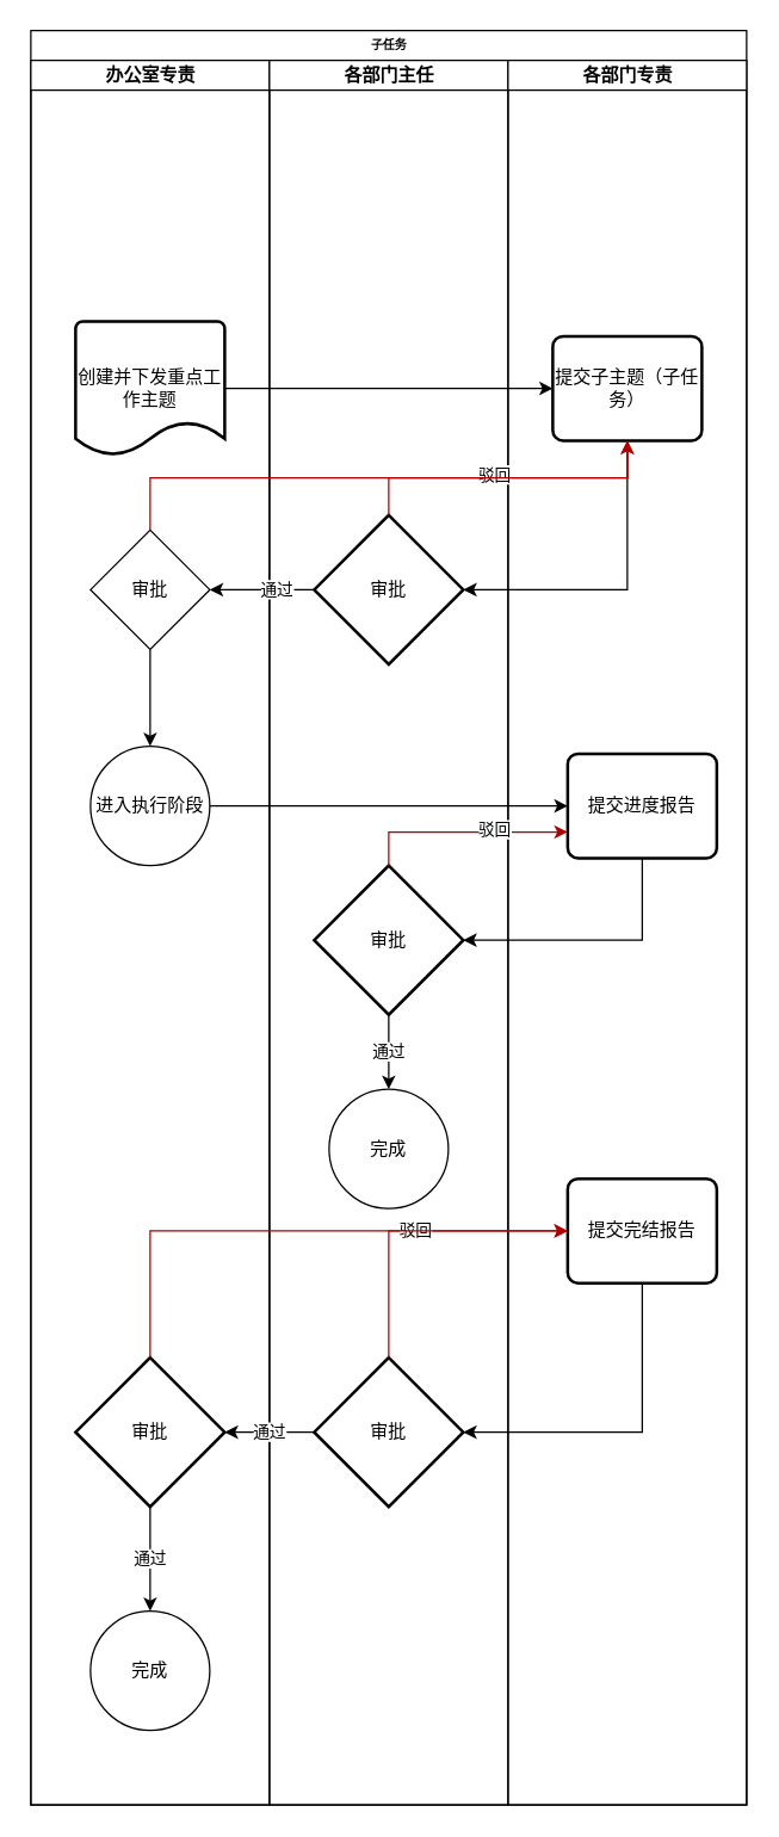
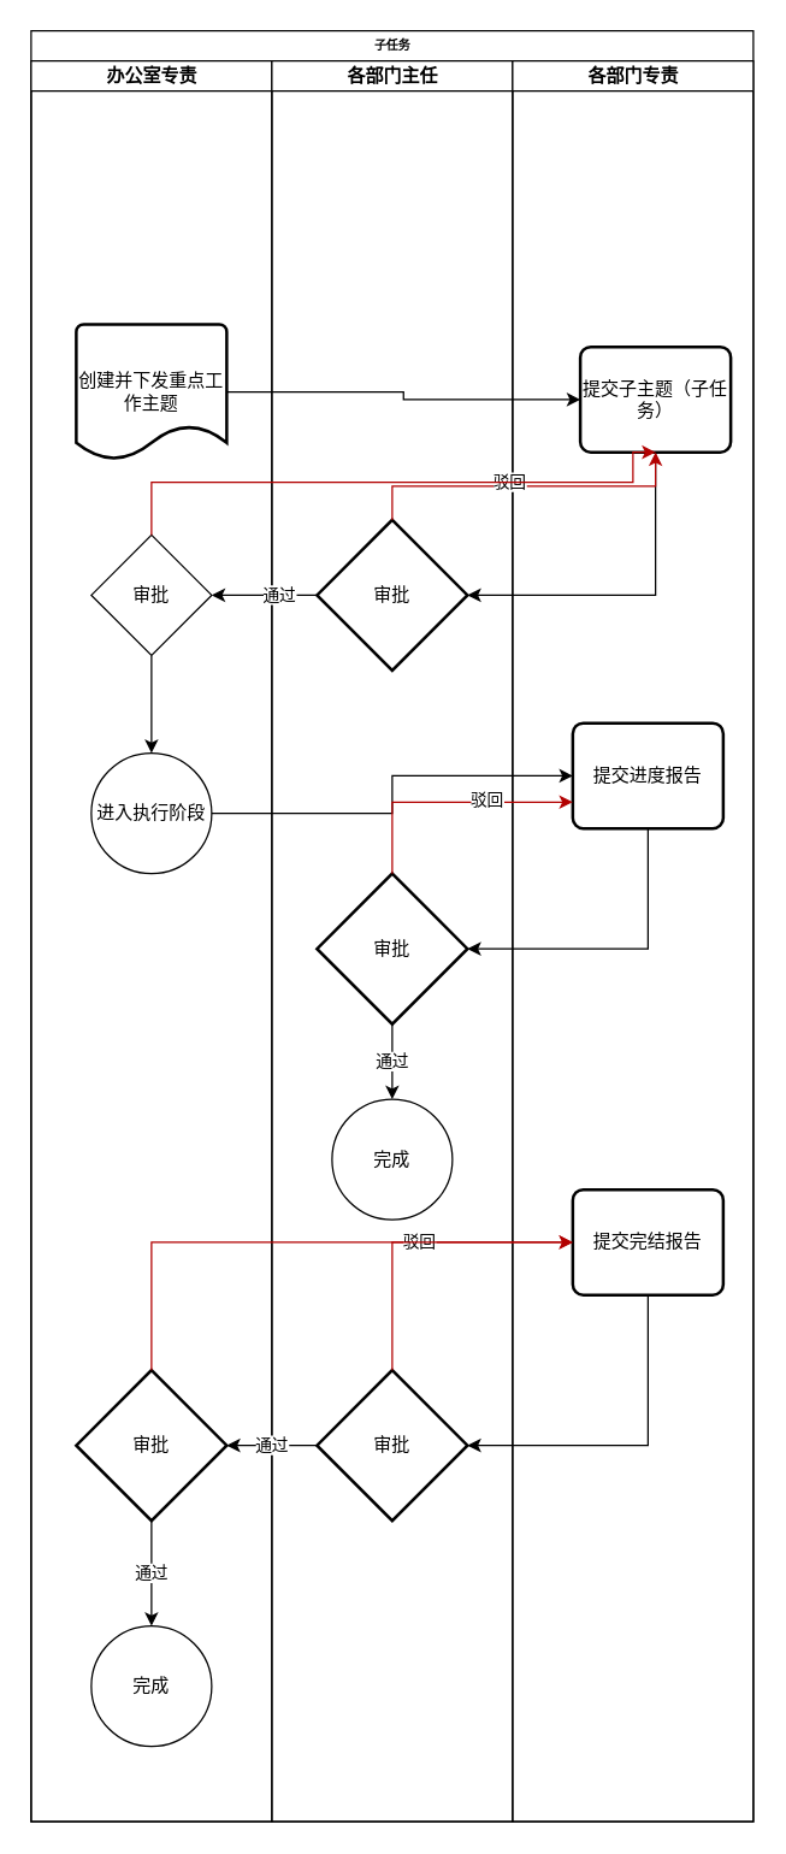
  <mxCell id="0" />
  <mxCell id="1" parent="0" />
  <mxCell id="2" value="子任务" style="swimlane;html=1;childLayout=stackLayout;startSize=20;rounded=0;shadow=0;labelBackgroundColor=none;strokeWidth=1;fontFamily=Verdana;fontSize=8;align=center;" vertex="1" parent="1"><mxGeometry x="20" y="20" width="480" height="1190" as="geometry" /></mxCell>
  <mxCell id="3" value="办公室专责" style="swimlane;html=1;startSize=20;" vertex="1" parent="2"><mxGeometry y="20" width="160" height="1170" as="geometry" /></mxCell>
  <mxCell id="4" value="创建并下发重点工作主题" style="strokeWidth=2;html=1;shape=mxgraph.flowchart.document2;whiteSpace=wrap;size=0.25;fontStyle=0" vertex="1" parent="3"><mxGeometry x="30" y="175" width="100" height="90" as="geometry" /></mxCell>
  <mxCell id="5" value="" style="edgeStyle=orthogonalEdgeStyle;rounded=0;orthogonalLoop=1;jettySize=auto;html=1;" edge="1" parent="3" source="6" target="7"><mxGeometry relative="1" as="geometry" /></mxCell>
  <mxCell id="6" value="审批" style="rhombus;whiteSpace=wrap;html=1;" vertex="1" parent="3"><mxGeometry x="40" y="315" width="80" height="80" as="geometry" /></mxCell>
  <mxCell id="7" value="进入执行阶段" style="ellipse;whiteSpace=wrap;html=1;" vertex="1" parent="3"><mxGeometry x="40" y="460" width="80" height="80" as="geometry" /></mxCell>
  <mxCell id="8" value="通过" style="edgeStyle=orthogonalEdgeStyle;rounded=0;orthogonalLoop=1;jettySize=auto;html=1;exitX=0.5;exitY=1;exitDx=0;exitDy=0;exitPerimeter=0;entryX=0.5;entryY=0;entryDx=0;entryDy=0;" edge="1" parent="3" source="9" target="10"><mxGeometry relative="1" as="geometry" /></mxCell>
  <mxCell id="9" value="审批" style="strokeWidth=2;html=1;shape=mxgraph.flowchart.decision;whiteSpace=wrap;" vertex="1" parent="3"><mxGeometry x="30" y="870" width="100" height="100" as="geometry" /></mxCell>
  <mxCell id="10" value="完成" style="ellipse;whiteSpace=wrap;html=1;aspect=fixed;" vertex="1" parent="3"><mxGeometry x="40" y="1040" width="80" height="80" as="geometry" /></mxCell>
  <mxCell id="11" value="各部门主任" style="swimlane;html=1;startSize=20;" vertex="1" parent="2"><mxGeometry x="160" y="20" width="160" height="1170" as="geometry" /></mxCell>
  <mxCell id="12" value="审批" style="strokeWidth=2;html=1;shape=mxgraph.flowchart.decision;whiteSpace=wrap;" vertex="1" parent="11"><mxGeometry x="30" y="305" width="100" height="100" as="geometry" /></mxCell>
  <mxCell id="13" value="通过" style="edgeStyle=orthogonalEdgeStyle;rounded=0;orthogonalLoop=1;jettySize=auto;html=1;exitX=0.5;exitY=1;exitDx=0;exitDy=0;exitPerimeter=0;entryX=0.5;entryY=0;entryDx=0;entryDy=0;" edge="1" parent="11" source="14" target="15"><mxGeometry relative="1" as="geometry" /></mxCell>
  <mxCell id="14" value="审批" style="strokeWidth=2;html=1;shape=mxgraph.flowchart.decision;whiteSpace=wrap;" vertex="1" parent="11"><mxGeometry x="30" y="540" width="100" height="100" as="geometry" /></mxCell>
  <mxCell id="15" value="完成" style="ellipse;whiteSpace=wrap;html=1;aspect=fixed;" vertex="1" parent="11"><mxGeometry x="40" y="690" width="80" height="80" as="geometry" /></mxCell>
  <mxCell id="16" value="审批" style="strokeWidth=2;html=1;shape=mxgraph.flowchart.decision;whiteSpace=wrap;" vertex="1" parent="11"><mxGeometry x="30" y="870" width="100" height="100" as="geometry" /></mxCell>
  <mxCell id="17" value="各部门专责" style="swimlane;html=1;startSize=20;" vertex="1" parent="2"><mxGeometry x="320" y="20" width="160" height="1170" as="geometry" /></mxCell>
- <mxCell id="18" value="提交子主题（子任务）" style="rounded=1;whiteSpace=wrap;html=1;absoluteArcSize=1;arcSize=14;strokeWidth=2;" vertex="1" parent="17"><mxGeometry x="30" y="185" width="100" height="70" as="geometry" /></mxCell>
- <mxCell id="19" value="提交进度报告" style="rounded=1;whiteSpace=wrap;html=1;absoluteArcSize=1;arcSize=14;strokeWidth=2;" vertex="1" parent="17"><mxGeometry x="40" y="465" width="100" height="70" as="geometry" /></mxCell>
+ <mxCell id="18" value="提交子主题（子任务）" style="rounded=1;whiteSpace=wrap;html=1;absoluteArcSize=1;arcSize=14;strokeWidth=2;" vertex="1" parent="17"><mxGeometry x="45" y="190" width="100" height="70" as="geometry" /></mxCell>
+ <mxCell id="19" value="提交进度报告" style="rounded=1;whiteSpace=wrap;html=1;absoluteArcSize=1;arcSize=14;strokeWidth=2;" vertex="1" parent="17"><mxGeometry x="40" y="440" width="100" height="70" as="geometry" /></mxCell>
  <mxCell id="20" value="提交完结报告" style="rounded=1;whiteSpace=wrap;html=1;absoluteArcSize=1;arcSize=14;strokeWidth=2;" vertex="1" parent="17"><mxGeometry x="40" y="750" width="100" height="70" as="geometry" /></mxCell>
  <mxCell id="21" style="edgeStyle=orthogonalEdgeStyle;rounded=0;orthogonalLoop=1;jettySize=auto;html=1;exitX=1;exitY=0.5;exitDx=0;exitDy=0;exitPerimeter=0;entryX=0;entryY=0.5;entryDx=0;entryDy=0;" edge="1" parent="2" source="4" target="18"><mxGeometry relative="1" as="geometry"><mxPoint x="190" y="240" as="targetPoint" /></mxGeometry></mxCell>
  <mxCell id="22" style="edgeStyle=orthogonalEdgeStyle;rounded=0;orthogonalLoop=1;jettySize=auto;html=1;exitX=0.5;exitY=1;exitDx=0;exitDy=0;entryX=1;entryY=0.5;entryDx=0;entryDy=0;entryPerimeter=0;" edge="1" parent="2" source="18" target="12"><mxGeometry relative="1" as="geometry" /></mxCell>
  <mxCell id="23" style="edgeStyle=orthogonalEdgeStyle;rounded=0;orthogonalLoop=1;jettySize=auto;html=1;exitX=0.5;exitY=0;exitDx=0;exitDy=0;exitPerimeter=0;entryX=0.5;entryY=1;entryDx=0;entryDy=0;fontColor=#FF3333;fillColor=#e51400;strokeColor=#B20000;" edge="1" parent="2" source="12" target="18"><mxGeometry relative="1" as="geometry" /></mxCell>
  <mxCell id="24" value="驳回" style="edgeLabel;html=1;align=center;verticalAlign=middle;resizable=0;points=[];" vertex="1" connectable="0" parent="23"><mxGeometry x="-0.095" y="3" relative="1" as="geometry"><mxPoint as="offset" /></mxGeometry></mxCell>
  <mxCell id="25" value="" style="edgeStyle=orthogonalEdgeStyle;rounded=0;orthogonalLoop=1;jettySize=auto;html=1;entryX=1;entryY=0.5;entryDx=0;entryDy=0;" edge="1" parent="2" source="12"><mxGeometry relative="1" as="geometry"><mxPoint x="120" y="375" as="targetPoint" /></mxGeometry></mxCell>
  <mxCell id="26" value="通过" style="edgeLabel;html=1;align=center;verticalAlign=middle;resizable=0;points=[];" vertex="1" connectable="0" parent="25"><mxGeometry x="-0.267" y="-1" relative="1" as="geometry"><mxPoint as="offset" /></mxGeometry></mxCell>
  <mxCell id="27" style="edgeStyle=orthogonalEdgeStyle;rounded=0;orthogonalLoop=1;jettySize=auto;html=1;exitX=1;exitY=0.5;exitDx=0;exitDy=0;entryX=0;entryY=0.5;entryDx=0;entryDy=0;" edge="1" parent="2" source="7" target="19"><mxGeometry relative="1" as="geometry"><mxPoint x="280" y="530" as="targetPoint" /></mxGeometry></mxCell>
  <mxCell id="28" style="edgeStyle=orthogonalEdgeStyle;rounded=0;orthogonalLoop=1;jettySize=auto;html=1;exitX=0.5;exitY=1;exitDx=0;exitDy=0;entryX=1;entryY=0.5;entryDx=0;entryDy=0;entryPerimeter=0;" edge="1" parent="2" source="19" target="14"><mxGeometry relative="1" as="geometry" /></mxCell>
  <mxCell id="29" style="edgeStyle=orthogonalEdgeStyle;rounded=0;orthogonalLoop=1;jettySize=auto;html=1;exitX=0.5;exitY=1;exitDx=0;exitDy=0;entryX=1;entryY=0.5;entryDx=0;entryDy=0;entryPerimeter=0;" edge="1" parent="2" source="20" target="16"><mxGeometry relative="1" as="geometry" /></mxCell>
  <mxCell id="30" value="通过" style="edgeStyle=orthogonalEdgeStyle;rounded=0;orthogonalLoop=1;jettySize=auto;html=1;exitX=0;exitY=0.5;exitDx=0;exitDy=0;exitPerimeter=0;entryX=1;entryY=0.5;entryDx=0;entryDy=0;entryPerimeter=0;" edge="1" parent="2" source="16" target="9"><mxGeometry relative="1" as="geometry" /></mxCell>
  <mxCell id="31" style="edgeStyle=orthogonalEdgeStyle;rounded=0;orthogonalLoop=1;jettySize=auto;html=1;exitX=0.5;exitY=0;exitDx=0;exitDy=0;exitPerimeter=0;entryX=0;entryY=0.75;entryDx=0;entryDy=0;fillColor=#e51400;strokeColor=#B20000;" edge="1" parent="2" source="14" target="19"><mxGeometry relative="1" as="geometry" /></mxCell>
  <mxCell id="32" value="驳回" style="edgeLabel;html=1;align=center;verticalAlign=middle;resizable=0;points=[];" vertex="1" connectable="0" parent="31"><mxGeometry x="0.312" y="3" relative="1" as="geometry"><mxPoint y="1" as="offset" /></mxGeometry></mxCell>
  <mxCell id="33" value="驳回" style="edgeStyle=orthogonalEdgeStyle;rounded=0;orthogonalLoop=1;jettySize=auto;html=1;exitX=0.5;exitY=0;exitDx=0;exitDy=0;exitPerimeter=0;entryX=0;entryY=0.5;entryDx=0;entryDy=0;fillColor=#e51400;strokeColor=#B20000;" edge="1" parent="2" source="16" target="20"><mxGeometry relative="1" as="geometry" /></mxCell>
  <mxCell id="34" style="edgeStyle=orthogonalEdgeStyle;rounded=0;orthogonalLoop=1;jettySize=auto;html=1;exitX=0.5;exitY=0;exitDx=0;exitDy=0;exitPerimeter=0;entryX=0;entryY=0.5;entryDx=0;entryDy=0;fillColor=#e51400;strokeColor=#B20000;" edge="1" parent="2" source="9" target="20"><mxGeometry relative="1" as="geometry" /></mxCell>
  <mxCell id="35" style="edgeStyle=orthogonalEdgeStyle;rounded=0;orthogonalLoop=1;jettySize=auto;html=1;exitX=0.5;exitY=0;exitDx=0;exitDy=0;entryX=0.5;entryY=1;entryDx=0;entryDy=0;fillColor=#e51400;strokeColor=#B20000;" edge="1" parent="2" source="6" target="18"><mxGeometry relative="1" as="geometry"><Array as="points"><mxPoint x="80" y="300" /><mxPoint x="400" y="300" /></Array></mxGeometry></mxCell>
